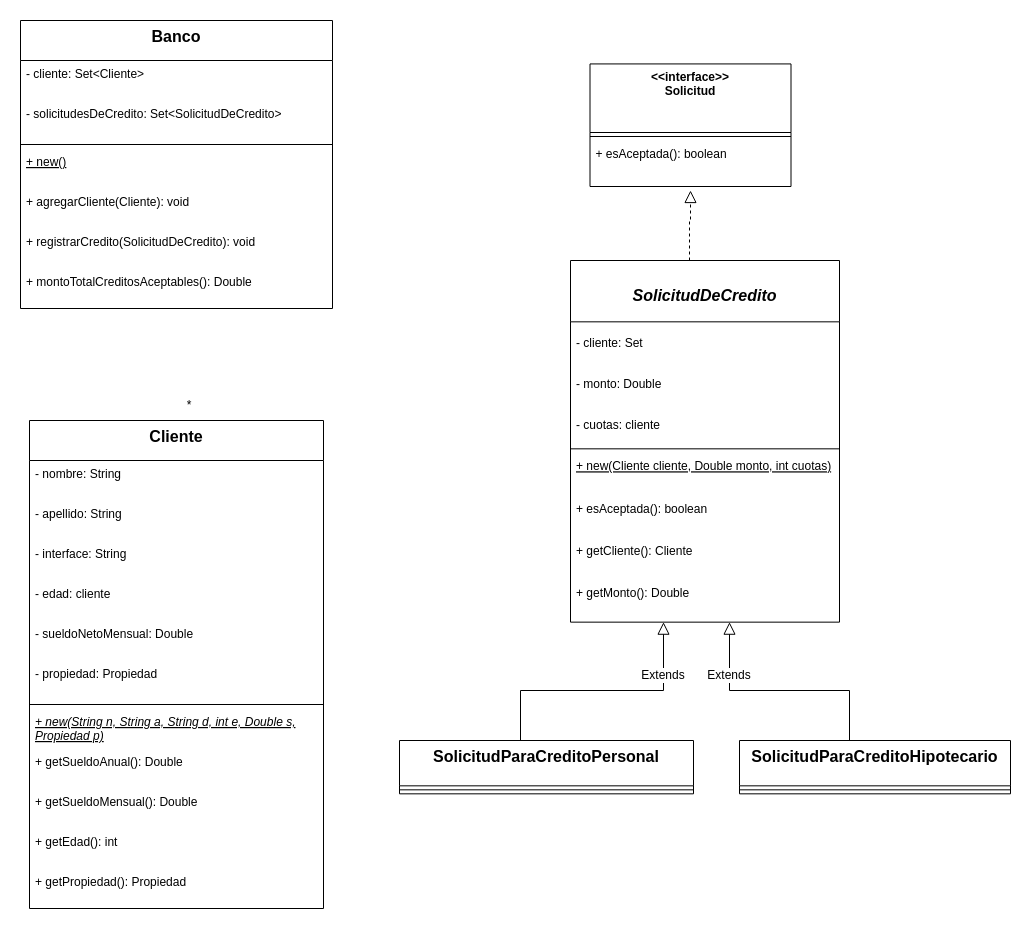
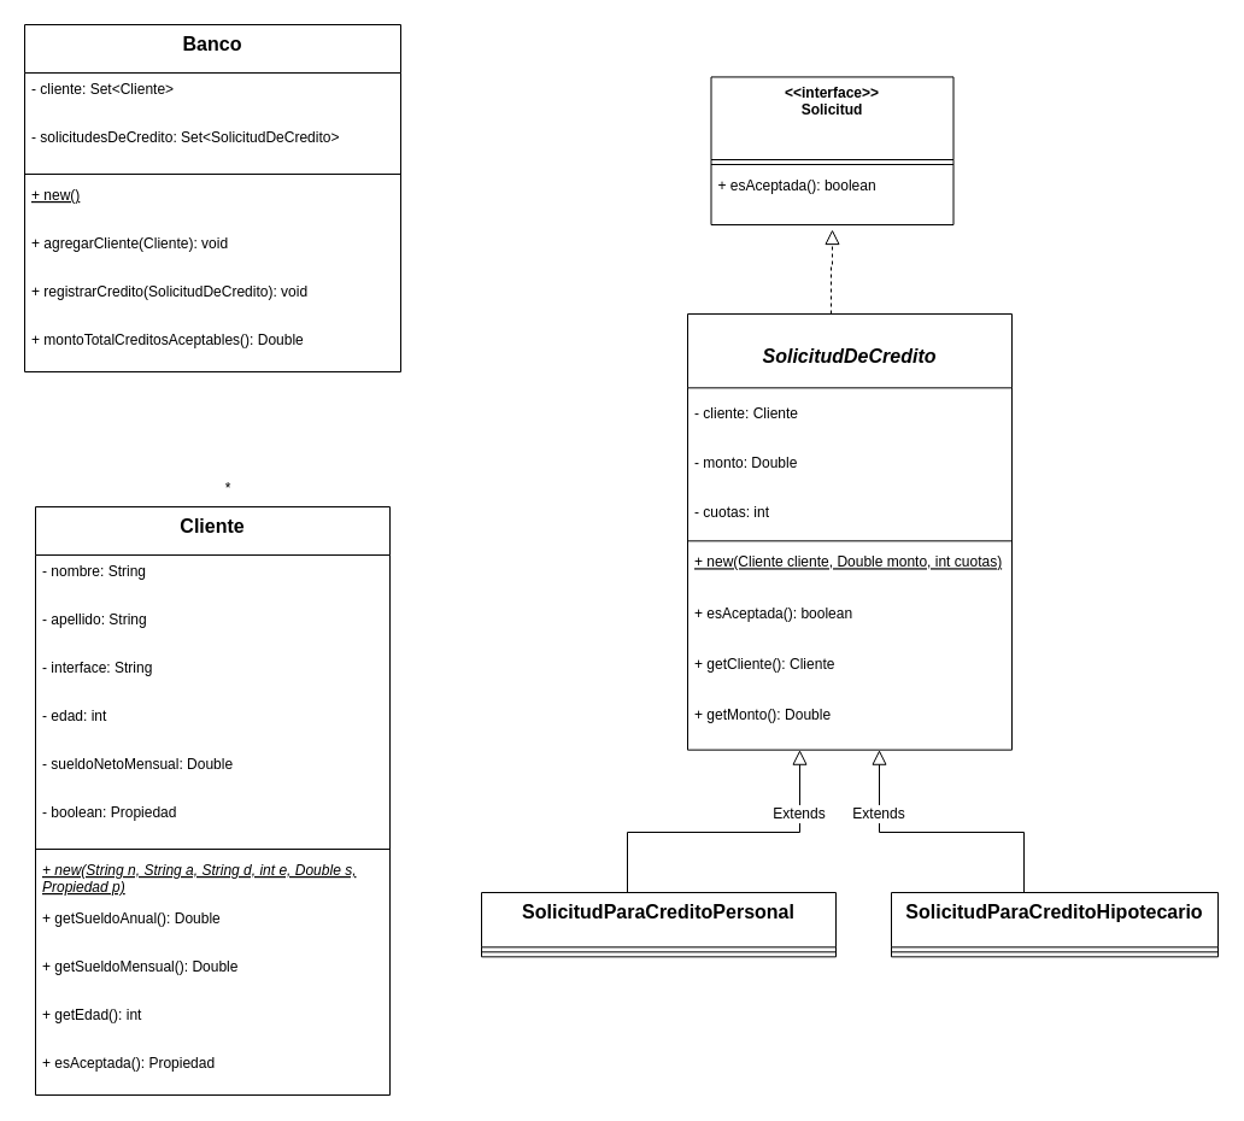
  <mxCell id="0" />
  <mxCell id="1" parent="0" />
  <mxCell id="2" value="Banco" style="swimlane;fontStyle=1;align=center;verticalAlign=top;childLayout=stackLayout;horizontal=1;startSize=40;horizontalStack=0;resizeParent=1;resizeParentMax=0;resizeLast=0;collapsible=0;marginBottom=0;fontSize=16;" parent="1" vertex="1"><mxGeometry x="20" y="20" width="312" height="288" as="geometry" /></mxCell>
  <mxCell id="3" value="- cliente: Set&lt;Cliente&gt;" style="text;strokeColor=none;fillColor=none;align=left;verticalAlign=top;spacingLeft=4;spacingRight=4;overflow=hidden;rotatable=0;points=[[0,0.5],[1,0.5]];portConstraint=eastwest;" parent="2" vertex="1"><mxGeometry y="40" width="312" height="40" as="geometry" /></mxCell>
  <mxCell id="4" value="- solicitudesDeCredito: Set&lt;SolicitudDeCredito&gt;" style="text;strokeColor=none;fillColor=none;align=left;verticalAlign=top;spacingLeft=4;spacingRight=4;overflow=hidden;rotatable=0;points=[[0,0.5],[1,0.5]];portConstraint=eastwest;" parent="2" vertex="1"><mxGeometry y="80" width="312" height="40" as="geometry" /></mxCell>
  <mxCell id="5" style="line;strokeWidth=1;fillColor=none;align=left;verticalAlign=middle;spacingTop=-1;spacingLeft=3;spacingRight=3;rotatable=0;labelPosition=right;points=[];portConstraint=eastwest;strokeColor=inherit;" parent="2" vertex="1"><mxGeometry y="120" width="312" height="8" as="geometry" /></mxCell>
  <mxCell id="6" value="+ new()" style="text;strokeColor=none;fillColor=none;align=left;verticalAlign=top;spacingLeft=4;spacingRight=4;overflow=hidden;rotatable=0;points=[[0,0.5],[1,0.5]];portConstraint=eastwest;fontStyle=4" parent="2" vertex="1"><mxGeometry y="128" width="312" height="40" as="geometry" /></mxCell>
  <mxCell id="7" value="+ agregarCliente(Cliente): void" style="text;strokeColor=none;fillColor=none;align=left;verticalAlign=top;spacingLeft=4;spacingRight=4;overflow=hidden;rotatable=0;points=[[0,0.5],[1,0.5]];portConstraint=eastwest;" vertex="1" parent="2"><mxGeometry y="168" width="312" height="40" as="geometry" /></mxCell>
  <mxCell id="8" value="+ registrarCredito(SolicitudDeCredito): void" style="text;strokeColor=none;fillColor=none;align=left;verticalAlign=top;spacingLeft=4;spacingRight=4;overflow=hidden;rotatable=0;points=[[0,0.5],[1,0.5]];portConstraint=eastwest;" vertex="1" parent="2"><mxGeometry y="208" width="312" height="40" as="geometry" /></mxCell>
  <mxCell id="9" value="+ montoTotalCreditosAceptables(): Double" style="text;strokeColor=none;fillColor=none;align=left;verticalAlign=top;spacingLeft=4;spacingRight=4;overflow=hidden;rotatable=0;points=[[0,0.5],[1,0.5]];portConstraint=eastwest;" vertex="1" parent="2"><mxGeometry y="248" width="312" height="40" as="geometry" /></mxCell>
  <mxCell id="10" value="Cliente" style="swimlane;fontStyle=1;align=center;verticalAlign=top;childLayout=stackLayout;horizontal=1;startSize=40;horizontalStack=0;resizeParent=1;resizeParentMax=0;resizeLast=0;collapsible=0;marginBottom=0;fontSize=16;" parent="1" vertex="1"><mxGeometry x="29" y="420" width="294" height="488" as="geometry" /></mxCell>
  <mxCell id="11" value="- nombre: String" style="text;strokeColor=none;fillColor=none;align=left;verticalAlign=top;spacingLeft=4;spacingRight=4;overflow=hidden;rotatable=0;points=[[0,0.5],[1,0.5]];portConstraint=eastwest;" vertex="1" parent="10"><mxGeometry y="40" width="294" height="40" as="geometry" /></mxCell>
  <mxCell id="12" value="- apellido: String" style="text;strokeColor=none;fillColor=none;align=left;verticalAlign=top;spacingLeft=4;spacingRight=4;overflow=hidden;rotatable=0;points=[[0,0.5],[1,0.5]];portConstraint=eastwest;" vertex="1" parent="10"><mxGeometry y="80" width="294" height="40" as="geometry" /></mxCell>
  <mxCell id="13" value="- interface: String" style="text;strokeColor=none;fillColor=none;align=left;verticalAlign=top;spacingLeft=4;spacingRight=4;overflow=hidden;rotatable=0;points=[[0,0.5],[1,0.5]];portConstraint=eastwest;" vertex="1" parent="10"><mxGeometry y="120" width="294" height="40" as="geometry" /></mxCell>
- <mxCell id="14" value="- edad: cliente" style="text;strokeColor=none;fillColor=none;align=left;verticalAlign=top;spacingLeft=4;spacingRight=4;overflow=hidden;rotatable=0;points=[[0,0.5],[1,0.5]];portConstraint=eastwest;" vertex="1" parent="10"><mxGeometry y="160" width="294" height="40" as="geometry" /></mxCell>
+ <mxCell id="14" value="- edad: int" style="text;strokeColor=none;fillColor=none;align=left;verticalAlign=top;spacingLeft=4;spacingRight=4;overflow=hidden;rotatable=0;points=[[0,0.5],[1,0.5]];portConstraint=eastwest;" vertex="1" parent="10"><mxGeometry y="160" width="294" height="40" as="geometry" /></mxCell>
  <mxCell id="15" value="- sueldoNetoMensual: Double" style="text;strokeColor=none;fillColor=none;align=left;verticalAlign=top;spacingLeft=4;spacingRight=4;overflow=hidden;rotatable=0;points=[[0,0.5],[1,0.5]];portConstraint=eastwest;" vertex="1" parent="10"><mxGeometry y="200" width="294" height="40" as="geometry" /></mxCell>
- <mxCell id="16" value="- propiedad: Propiedad" style="text;strokeColor=none;fillColor=none;align=left;verticalAlign=top;spacingLeft=4;spacingRight=4;overflow=hidden;rotatable=0;points=[[0,0.5],[1,0.5]];portConstraint=eastwest;" vertex="1" parent="10"><mxGeometry y="240" width="294" height="40" as="geometry" /></mxCell>
+ <mxCell id="16" value="- boolean: Propiedad" style="text;strokeColor=none;fillColor=none;align=left;verticalAlign=top;spacingLeft=4;spacingRight=4;overflow=hidden;rotatable=0;points=[[0,0.5],[1,0.5]];portConstraint=eastwest;" vertex="1" parent="10"><mxGeometry y="240" width="294" height="40" as="geometry" /></mxCell>
  <mxCell id="17" style="line;strokeWidth=1;fillColor=none;align=left;verticalAlign=middle;spacingTop=-1;spacingLeft=3;spacingRight=3;rotatable=0;labelPosition=right;points=[];portConstraint=eastwest;strokeColor=inherit;" parent="10" vertex="1"><mxGeometry y="280" width="294" height="8" as="geometry" /></mxCell>
  <mxCell id="18" value="+ new(String n, String a, String d, int e, Double s,&#10;Propiedad p)" style="text;strokeColor=none;fillColor=none;align=left;verticalAlign=top;spacingLeft=4;spacingRight=4;overflow=hidden;rotatable=0;points=[[0,0.5],[1,0.5]];portConstraint=eastwest;fontStyle=6" parent="10" vertex="1"><mxGeometry y="288" width="294" height="40" as="geometry" /></mxCell>
  <mxCell id="19" value="+ getSueldoAnual(): Double" style="text;strokeColor=none;fillColor=none;align=left;verticalAlign=top;spacingLeft=4;spacingRight=4;overflow=hidden;rotatable=0;points=[[0,0.5],[1,0.5]];portConstraint=eastwest;" vertex="1" parent="10"><mxGeometry y="328" width="294" height="40" as="geometry" /></mxCell>
  <mxCell id="20" value="+ getSueldoMensual(): Double" style="text;strokeColor=none;fillColor=none;align=left;verticalAlign=top;spacingLeft=4;spacingRight=4;overflow=hidden;rotatable=0;points=[[0,0.5],[1,0.5]];portConstraint=eastwest;" vertex="1" parent="10"><mxGeometry y="368" width="294" height="40" as="geometry" /></mxCell>
  <mxCell id="21" value="+ getEdad(): int" style="text;strokeColor=none;fillColor=none;align=left;verticalAlign=top;spacingLeft=4;spacingRight=4;overflow=hidden;rotatable=0;points=[[0,0.5],[1,0.5]];portConstraint=eastwest;" vertex="1" parent="10"><mxGeometry y="408" width="294" height="40" as="geometry" /></mxCell>
- <mxCell id="22" value="+ getPropiedad(): Propiedad" style="text;strokeColor=none;fillColor=none;align=left;verticalAlign=top;spacingLeft=4;spacingRight=4;overflow=hidden;rotatable=0;points=[[0,0.5],[1,0.5]];portConstraint=eastwest;" vertex="1" parent="10"><mxGeometry y="448" width="294" height="40" as="geometry" /></mxCell>
+ <mxCell id="22" value="+ esAceptada(): Propiedad" style="text;strokeColor=none;fillColor=none;align=left;verticalAlign=top;spacingLeft=4;spacingRight=4;overflow=hidden;rotatable=0;points=[[0,0.5],[1,0.5]];portConstraint=eastwest;" vertex="1" parent="10"><mxGeometry y="448" width="294" height="40" as="geometry" /></mxCell>
  <mxCell id="23" value="&lt;&lt;interface&gt;&gt;&#10;Solicitud" style="swimlane;fontStyle=1;align=center;verticalAlign=top;childLayout=stackLayout;horizontal=1;startSize=68.571;horizontalStack=0;resizeParent=1;resizeParentMax=0;resizeLast=0;collapsible=0;marginBottom=0;" parent="1" vertex="1"><mxGeometry x="589.5" y="63.43" width="201" height="122.571" as="geometry" /></mxCell>
  <mxCell id="24" style="line;strokeWidth=1;fillColor=none;align=left;verticalAlign=middle;spacingTop=-1;spacingLeft=3;spacingRight=3;rotatable=0;labelPosition=right;points=[];portConstraint=eastwest;strokeColor=inherit;" parent="23" vertex="1"><mxGeometry y="68.571" width="201" height="8" as="geometry" /></mxCell>
  <mxCell id="25" value="+ esAceptada(): boolean" style="text;strokeColor=none;fillColor=none;align=left;verticalAlign=top;spacingLeft=4;spacingRight=4;overflow=hidden;rotatable=0;points=[[0,0.5],[1,0.5]];portConstraint=eastwest;" parent="23" vertex="1"><mxGeometry y="76.571" width="201" height="46" as="geometry" /></mxCell>
  <mxCell id="26" style="edgeStyle=orthogonalEdgeStyle;rounded=0;orthogonalLoop=1;jettySize=auto;html=1;endArrow=block;endFill=0;endSize=10;dashed=1;" edge="1" parent="1" source="27"><mxGeometry relative="1" as="geometry"><mxPoint x="690" y="190" as="targetPoint" /><Array as="points"><mxPoint x="689" y="220" /><mxPoint x="690" y="220" /></Array></mxGeometry></mxCell>
  <mxCell id="27" value="&#10;SolicitudDeCredito" style="swimlane;fontStyle=3;align=center;verticalAlign=top;childLayout=stackLayout;horizontal=1;startSize=61.333;horizontalStack=0;resizeParent=1;resizeParentMax=0;resizeLast=0;collapsible=0;marginBottom=0;fontSize=16;" parent="1" vertex="1"><mxGeometry x="570" y="260" width="269" height="361.653" as="geometry" /></mxCell>
- <mxCell id="28" value="- cliente: Set" style="text;strokeColor=none;fillColor=none;align=left;verticalAlign=middle;spacingLeft=4;spacingRight=4;overflow=hidden;rotatable=0;points=[[0,0.5],[1,0.5]];portConstraint=eastwest;" vertex="1" parent="27"><mxGeometry y="61.333" width="269" height="41" as="geometry" /></mxCell>
+ <mxCell id="28" value="- cliente: Cliente" style="text;strokeColor=none;fillColor=none;align=left;verticalAlign=middle;spacingLeft=4;spacingRight=4;overflow=hidden;rotatable=0;points=[[0,0.5],[1,0.5]];portConstraint=eastwest;" vertex="1" parent="27"><mxGeometry y="61.333" width="269" height="41" as="geometry" /></mxCell>
  <mxCell id="29" value="- monto: Double" style="text;strokeColor=none;fillColor=none;align=left;verticalAlign=middle;spacingLeft=4;spacingRight=4;overflow=hidden;rotatable=0;points=[[0,0.5],[1,0.5]];portConstraint=eastwest;fontSize=12;" parent="27" vertex="1"><mxGeometry y="102.333" width="269" height="41" as="geometry" /></mxCell>
- <mxCell id="30" value="- cuotas: cliente" style="text;strokeColor=none;fillColor=none;align=left;verticalAlign=middle;spacingLeft=4;spacingRight=4;overflow=hidden;rotatable=0;points=[[0,0.5],[1,0.5]];portConstraint=eastwest;" parent="27" vertex="1"><mxGeometry y="143.333" width="269" height="41" as="geometry" /></mxCell>
+ <mxCell id="30" value="- cuotas: int" style="text;strokeColor=none;fillColor=none;align=left;verticalAlign=middle;spacingLeft=4;spacingRight=4;overflow=hidden;rotatable=0;points=[[0,0.5],[1,0.5]];portConstraint=eastwest;" parent="27" vertex="1"><mxGeometry y="143.333" width="269" height="41" as="geometry" /></mxCell>
  <mxCell id="31" style="line;strokeWidth=1;fillColor=none;align=left;verticalAlign=middle;spacingTop=-1;spacingLeft=3;spacingRight=3;rotatable=0;labelPosition=right;points=[];portConstraint=eastwest;strokeColor=inherit;" parent="27" vertex="1"><mxGeometry y="184.333" width="269" height="8" as="geometry" /></mxCell>
  <mxCell id="32" value="+ new(Cliente cliente, Double monto, int cuotas)" style="text;strokeColor=none;fillColor=none;align=left;verticalAlign=top;spacingLeft=4;spacingRight=4;overflow=hidden;rotatable=0;points=[[0,0.5],[1,0.5]];portConstraint=eastwest;fontStyle=4" vertex="1" parent="27"><mxGeometry y="192.333" width="269" height="42.33" as="geometry" /></mxCell>
  <mxCell id="33" value="+ esAceptada(): boolean" style="text;strokeColor=none;fillColor=none;align=left;verticalAlign=top;spacingLeft=4;spacingRight=4;overflow=hidden;rotatable=0;points=[[0,0.5],[1,0.5]];portConstraint=eastwest;" parent="27" vertex="1"><mxGeometry y="234.663" width="269" height="42.33" as="geometry" /></mxCell>
  <mxCell id="34" value="+ getCliente(): Cliente" style="text;strokeColor=none;fillColor=none;align=left;verticalAlign=top;spacingLeft=4;spacingRight=4;overflow=hidden;rotatable=0;points=[[0,0.5],[1,0.5]];portConstraint=eastwest;" vertex="1" parent="27"><mxGeometry y="276.993" width="269" height="42.33" as="geometry" /></mxCell>
  <mxCell id="35" value="+ getMonto(): Double" style="text;strokeColor=none;fillColor=none;align=left;verticalAlign=top;spacingLeft=4;spacingRight=4;overflow=hidden;rotatable=0;points=[[0,0.5],[1,0.5]];portConstraint=eastwest;" vertex="1" parent="27"><mxGeometry y="319.323" width="269" height="42.33" as="geometry" /></mxCell>
  <mxCell id="36" style="edgeStyle=orthogonalEdgeStyle;rounded=0;orthogonalLoop=1;jettySize=auto;html=1;endArrow=block;endFill=0;endSize=10;" edge="1" parent="1"><mxGeometry relative="1" as="geometry"><mxPoint x="663" y="621.653" as="targetPoint" /><mxPoint x="520" y="740" as="sourcePoint" /><Array as="points"><mxPoint x="520" y="690" /><mxPoint x="663" y="690" /></Array></mxGeometry></mxCell>
  <mxCell id="37" value="SolicitudParaCreditoPersonal" style="swimlane;fontStyle=1;align=center;verticalAlign=top;childLayout=stackLayout;horizontal=1;startSize=45.333;horizontalStack=0;resizeParent=1;resizeParentMax=0;resizeLast=0;collapsible=0;marginBottom=0;fontSize=16;" parent="1" vertex="1"><mxGeometry x="399" y="740" width="294" height="53.333" as="geometry" /></mxCell>
  <mxCell id="38" style="line;strokeWidth=1;fillColor=none;align=left;verticalAlign=middle;spacingTop=-1;spacingLeft=3;spacingRight=3;rotatable=0;labelPosition=right;points=[];portConstraint=eastwest;strokeColor=inherit;" parent="37" vertex="1"><mxGeometry y="45.333" width="294" height="8" as="geometry" /></mxCell>
  <mxCell id="39" value="SolicitudParaCreditoHipotecario" style="swimlane;fontStyle=1;align=center;verticalAlign=top;childLayout=stackLayout;horizontal=1;startSize=45.333;horizontalStack=0;resizeParent=1;resizeParentMax=0;resizeLast=0;collapsible=0;marginBottom=0;fontSize=16;" parent="1" vertex="1"><mxGeometry x="739" y="740" width="271" height="53.333" as="geometry" /></mxCell>
  <mxCell id="40" style="line;strokeWidth=1;fillColor=none;align=left;verticalAlign=middle;spacingTop=-1;spacingLeft=3;spacingRight=3;rotatable=0;labelPosition=right;points=[];portConstraint=eastwest;strokeColor=inherit;" parent="39" vertex="1"><mxGeometry y="45.333" width="271" height="8" as="geometry" /></mxCell>
  <mxCell id="41" style="edgeStyle=orthogonalEdgeStyle;rounded=0;orthogonalLoop=1;jettySize=auto;html=1;entryX=0.651;entryY=1.004;entryDx=0;entryDy=0;entryPerimeter=0;endArrow=block;endFill=0;endSize=10;" edge="1" parent="1"><mxGeometry relative="1" as="geometry"><mxPoint x="877" y="740" as="sourcePoint" /><mxPoint x="729" y="621.653" as="targetPoint" /><Array as="points"><mxPoint x="849" y="740" /><mxPoint x="849" y="690" /><mxPoint x="729" y="690" /></Array></mxGeometry></mxCell>
  <mxCell id="42" value="Extends" style="text;html=1;align=center;verticalAlign=middle;whiteSpace=wrap;rounded=0;labelBackgroundColor=default;" vertex="1" parent="1"><mxGeometry x="633" y="660" width="60" height="30" as="geometry" /></mxCell>
  <mxCell id="43" value="Extends" style="text;html=1;align=center;verticalAlign=middle;whiteSpace=wrap;rounded=0;labelBackgroundColor=default;" vertex="1" parent="1"><mxGeometry x="699" y="660" width="60" height="30" as="geometry" /></mxCell>
  <mxCell id="44" value="*" style="text;html=1;align=center;verticalAlign=middle;whiteSpace=wrap;rounded=0;labelBackgroundColor=none;" vertex="1" parent="1"><mxGeometry x="159" y="390" width="60" height="30" as="geometry" /></mxCell>
